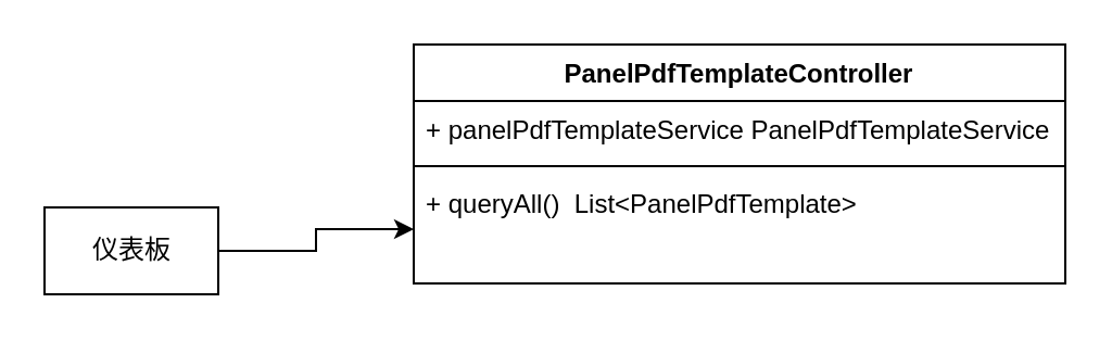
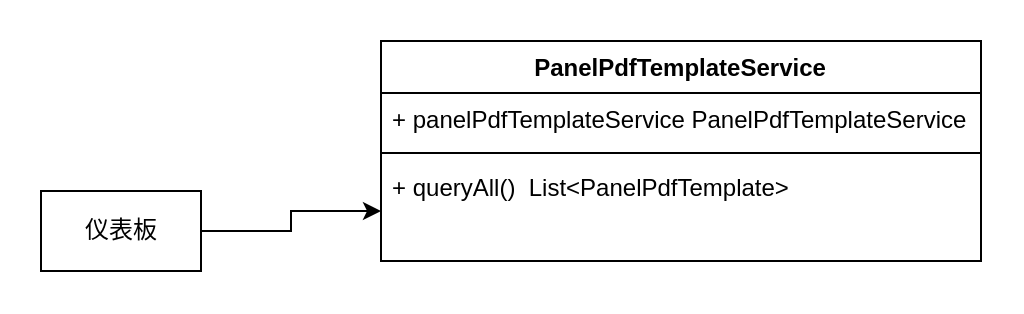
  <mxCell id="0" />
  <mxCell id="1" parent="0" />
  <mxCell id="2" value="" style="edgeStyle=orthogonalEdgeStyle;rounded=0;orthogonalLoop=1;jettySize=auto;html=1;" edge="1" parent="1" source="3" target="7"><mxGeometry relative="1" as="geometry" /></mxCell>
  <mxCell id="3" value="仪表板" style="html=1;" vertex="1" parent="1"><mxGeometry x="20" y="95" width="80" height="40" as="geometry" /></mxCell>
- <mxCell id="4" value="PanelPdfTemplateController" style="swimlane;fontStyle=1;align=center;verticalAlign=top;childLayout=stackLayout;horizontal=1;startSize=26;horizontalStack=0;resizeParent=1;resizeParentMax=0;resizeLast=0;collapsible=1;marginBottom=0;" vertex="1" parent="1"><mxGeometry x="190" y="20" width="300" height="110" as="geometry" /></mxCell>
+ <mxCell id="4" value="PanelPdfTemplateService" style="swimlane;fontStyle=1;align=center;verticalAlign=top;childLayout=stackLayout;horizontal=1;startSize=26;horizontalStack=0;resizeParent=1;resizeParentMax=0;resizeLast=0;collapsible=1;marginBottom=0;" vertex="1" parent="1"><mxGeometry x="190" y="20" width="300" height="110" as="geometry" /></mxCell>
  <mxCell id="5" value="+ panelPdfTemplateService PanelPdfTemplateService" style="text;strokeColor=none;fillColor=none;align=left;verticalAlign=top;spacingLeft=4;spacingRight=4;overflow=hidden;rotatable=0;points=[[0,0.5],[1,0.5]];portConstraint=eastwest;" vertex="1" parent="4"><mxGeometry y="26" width="300" height="26" as="geometry" /></mxCell>
  <mxCell id="6" value="" style="line;strokeWidth=1;fillColor=none;align=left;verticalAlign=middle;spacingTop=-1;spacingLeft=3;spacingRight=3;rotatable=0;labelPosition=right;points=[];portConstraint=eastwest;" vertex="1" parent="4"><mxGeometry y="52" width="300" height="8" as="geometry" /></mxCell>
  <mxCell id="7" value="+ queryAll()  List&lt;PanelPdfTemplate&gt;" style="text;strokeColor=none;fillColor=none;align=left;verticalAlign=top;spacingLeft=4;spacingRight=4;overflow=hidden;rotatable=0;points=[[0,0.5],[1,0.5]];portConstraint=eastwest;" vertex="1" parent="4"><mxGeometry y="60" width="300" height="50" as="geometry" /></mxCell>
